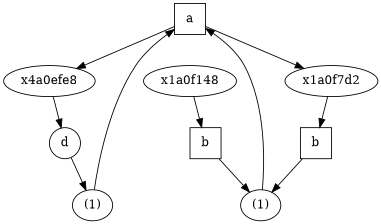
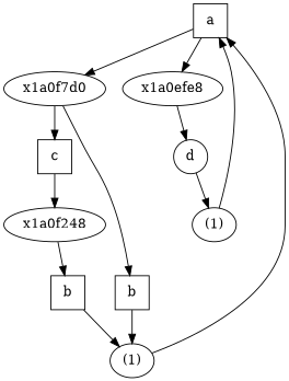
  digraph {
    n1 [label=a shape=box width=0.5]
-   x1a0f7d0 [width=0.5 label=x1a0f7d2]
-   x1a0efe8 [width=0.5 label=x4a0efe8]
+   x1a0f7d0 [width=0.5]
+   x1a0efe8 [width=0.5]
    n4 [label=b shape=box width=0.5]
+   n5 [label=c shape=box width=0.5]
    n6 [label=d shape=ellipse width=0.5]
    n7 [label=b shape=box width=0.5]
    n8 [label="(1)" width=0.5]
-   x1a0f148 [width=0.5]
+   x1a0f148 [width=0.5 label=x1a0f248]
    n10 [label="(1)" width=0.5]
    n1 -> x1a0f7d0
    n1 -> x1a0efe8
    x1a0f7d0 -> n4
+   x1a0f7d0 -> n5
    x1a0efe8 -> n6
    n4 -> n8
+   n5 -> x1a0f148
    n6 -> n10
    n7 -> n8
    n8 -> n1
    x1a0f148 -> n7
    n10 -> n1
  }
